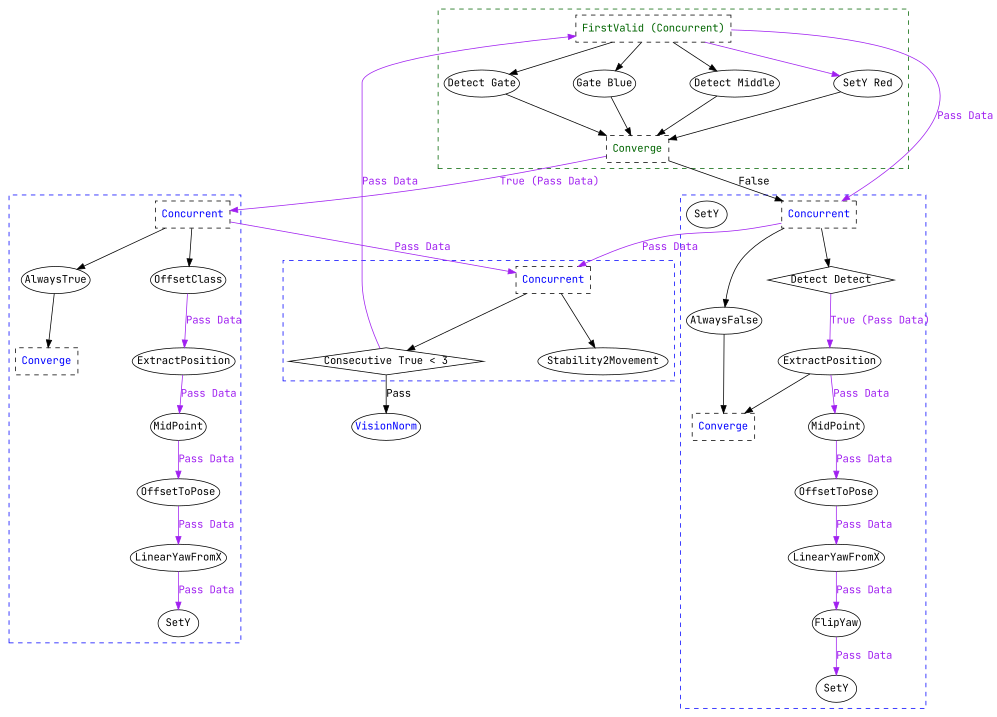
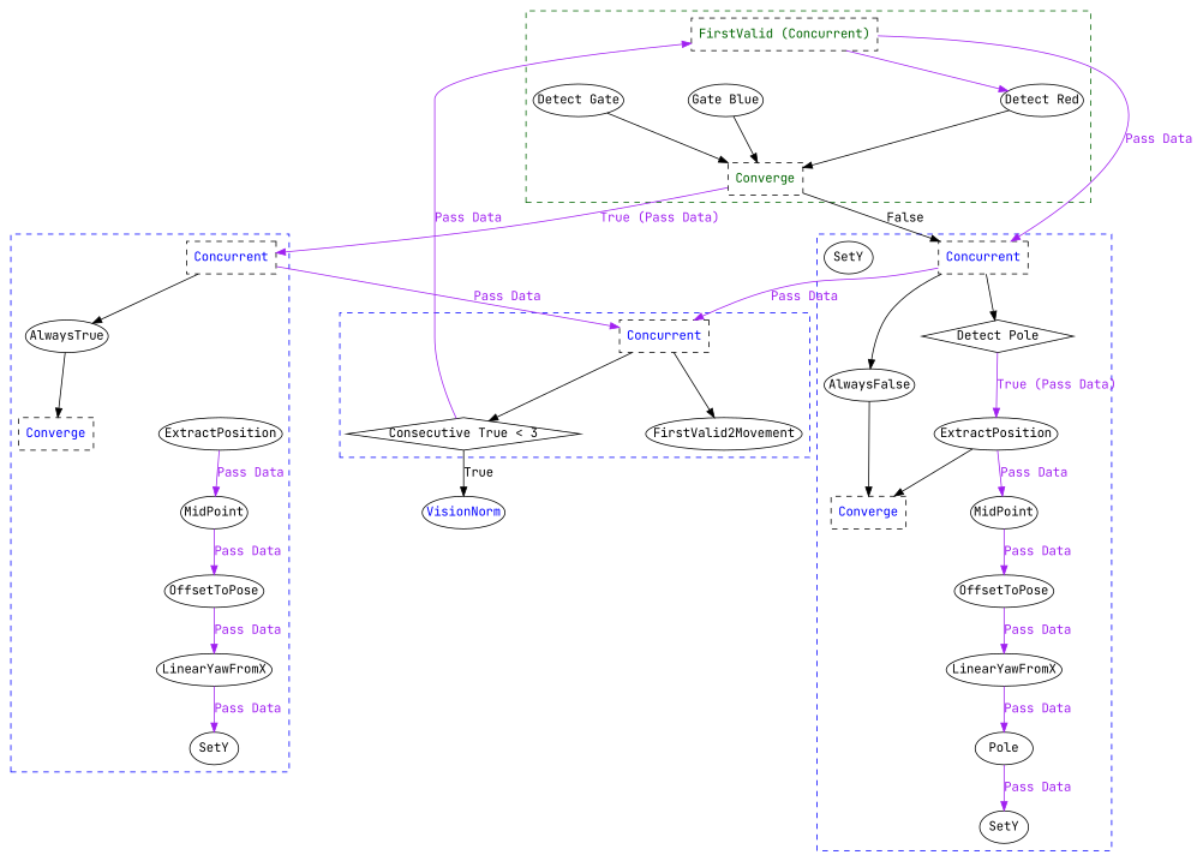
  digraph {
    fontname="JetBrains Mono"
    nodesep=1.0
    splines=true
    node [fontname="JetBrains Mono" margin=0]
    edge [fontname="JetBrains Mono"]
    n1 [label=SetY]
    n2 [fontcolor=blue label=Converge shape=box style=dashed margin=""]
    n3 [label=LinearYawFromX]
    n4 [label=OffsetToPose]
    n5 [label=MidPoint]
    n6 [label=ExtractPosition]
-   n7 [label=OffsetClass]
    n8 [fontcolor=blue label=Concurrent shape=box style=dashed margin=""]
    n9 [label=AlwaysTrue]
-   n10 [label="Detect Detect" shape=diamond]
+   n10 [label="Detect Pole" shape=diamond]
    n11 [label=ExtractPosition]
-   n12 [label=FlipYaw]
+   n12 [label=Pole]
    n13 [label=SetY]
    n14 [label=LinearYawFromX]
    n15 [label=OffsetToPose]
    n16 [label=MidPoint]
    n17 [fontcolor=blue label=Converge shape=box style=dashed margin=""]
    n18 [fontcolor=blue label=Concurrent shape=box style=dashed margin=""]
    n19 [label=AlwaysFalse]
    n20 [label=SetY]
    n21 [fontcolor=darkgreen label=Converge shape=box style=dashed margin=""]
    n22 [fontcolor=darkgreen label="FirstValid (Concurrent)" shape=box style=dashed margin=""]
    n23 [label="Detect Gate"]
    n24 [label="Gate Blue"]
-   n25 [label="Detect Middle"]
-   n26 [label="SetY Red"]
+   n26 [label="Detect Red"]
    n27 [label="Consecutive True < 3" shape=diamond]
    n28 [fontcolor=blue label=Concurrent shape=box style=dashed margin=""]
-   n29 [label=Stability2Movement]
+   n29 [label=FirstValid2Movement]
    n30 [fontcolor=blue label=VisionNorm]
    subgraph cluster_1 {
      color=blue
      style=dashed
      n1
      n2
      n3
      n4
      n5
      n6
-     n7
      n8
      n9
    }
    subgraph cluster_2 {
      color=blue
      style=dashed
      n10
      n11
      n12
      n13
      n14
      n15
      n16
      n17
      n18
      n19
      n20
    }
    subgraph cluster_3 {
      color=darkgreen
      style=dashed
      n21
      n22
      n23
      n24
-     n25
      n26
    }
    subgraph cluster_4 {
      color=blue
      style=dashed
      n27
      n28
      n29
    }
    n3 -> n1 [color=purple fontcolor=purple label="Pass Data"]
    n4 -> n3 [color=purple fontcolor=purple label="Pass Data"]
    n5 -> n4 [color=purple fontcolor=purple label="Pass Data"]
    n6 -> n5 [color=purple fontcolor=purple label="Pass Data"]
-   n7 -> n6 [color=purple fontcolor=purple label="Pass Data"]
-   n8 -> n7
    n8 -> n9
    n8 -> n28 [color=purple fontcolor=purple label="Pass Data"]
    n9 -> n2
    n10 -> n11 [color=purple fontcolor=purple label="True (Pass Data)"]
    n11 -> n16 [color=purple fontcolor=purple label="Pass Data"]
    n11 -> n17
    n12 -> n13 [color=purple fontcolor=purple label="Pass Data"]
    n14 -> n12 [color=purple fontcolor=purple label="Pass Data"]
    n15 -> n14 [color=purple fontcolor=purple label="Pass Data"]
    n16 -> n15 [color=purple fontcolor=purple label="Pass Data"]
    n18 -> n10
    n18 -> n19
    n18 -> n28 [color=purple fontcolor=purple label="Pass Data"]
    n19 -> n17
    n21 -> n8 [color=purple fontcolor=purple label="True (Pass Data)"]
    n21 -> n18 [label=False]
    n22 -> n18 [color=purple fontcolor=purple label="Pass Data"]
-   n22 -> n23
-   n22 -> n24
-   n22 -> n25
    n22 -> n26 [color=purple]
    n23 -> n21
    n24 -> n21
-   n25 -> n21
    n26 -> n21
    n27 -> n22 [color=purple fontcolor=purple label="Pass Data"]
-   n27 -> n30 [label=Pass]
+   n27 -> n30 [label=True]
    n28 -> n27
    n28 -> n29
  }
